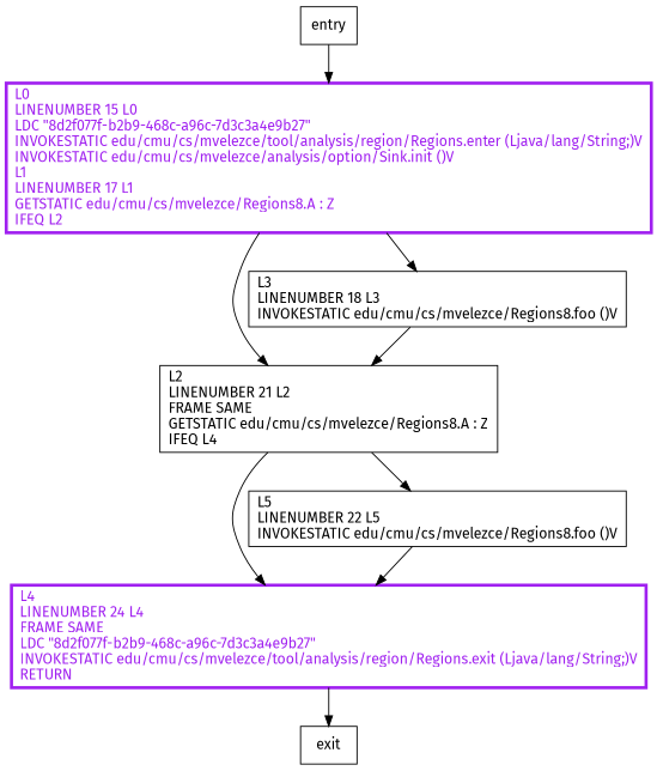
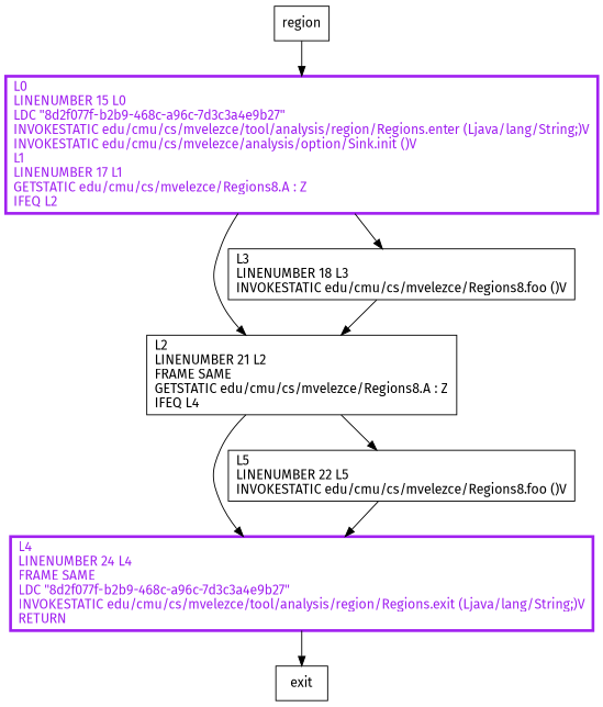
  digraph {
    fontname="Fira Sans"
    node [shape=record fontname="Fira Sans"]
    edge [fontname="Fira Sans"]
    n1 [label="L2\lLINENUMBER 21 L2\lFRAME SAME\lGETSTATIC edu/cmu/cs/mvelezce/Regions8.A : Z\lIFEQ L4\l"]
    n2 [color=purple fontcolor=purple label="L4\lLINENUMBER 24 L4\lFRAME SAME\lLDC \"8d2f077f-b2b9-468c-a96c-7d3c3a4e9b27\"\lINVOKESTATIC edu/cmu/cs/mvelezce/tool/analysis/region/Regions.exit (Ljava/lang/String;)V\lRETURN\l" penwidth=3]
    n3 [label="L5\lLINENUMBER 22 L5\lINVOKESTATIC edu/cmu/cs/mvelezce/Regions8.foo ()V\l"]
    n4 [color=purple fontcolor=purple label="L0\lLINENUMBER 15 L0\lLDC \"8d2f077f-b2b9-468c-a96c-7d3c3a4e9b27\"\lINVOKESTATIC edu/cmu/cs/mvelezce/tool/analysis/region/Regions.enter (Ljava/lang/String;)V\lINVOKESTATIC edu/cmu/cs/mvelezce/analysis/option/Sink.init ()V\lL1\lLINENUMBER 17 L1\lGETSTATIC edu/cmu/cs/mvelezce/Regions8.A : Z\lIFEQ L2\l" penwidth=3]
    n5 [label="L3\lLINENUMBER 18 L3\lINVOKESTATIC edu/cmu/cs/mvelezce/Regions8.foo ()V\l"]
    exit
-   entry
+   entry [label=region]
    n1 -> n2
    n1 -> n3
    n2 -> exit
    n3 -> n2
    n4 -> n1
    n4 -> n5
    n5 -> n1
    entry -> n4
  }
